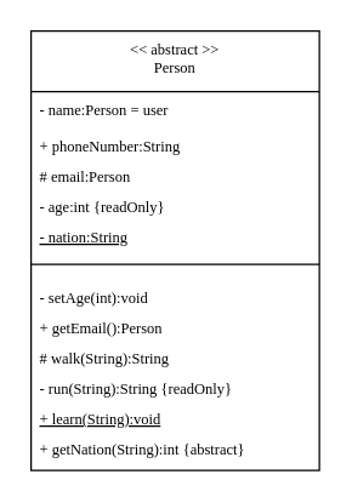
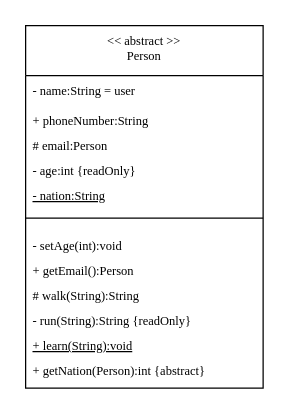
  <mxCell id="0" />
  <mxCell id="1" parent="0" />
  <mxCell id="2" value="&lt;&lt; abstract &gt;&gt;&#10;Person" style="swimlane;fontStyle=0;align=center;verticalAlign=top;childLayout=stackLayout;horizontal=1;startSize=40;horizontalStack=0;resizeParent=1;resizeLast=0;collapsible=1;marginBottom=0;rounded=0;shadow=0;strokeWidth=1;fontFamily=Verdana;fontSize=10;" parent="1" vertex="1"><mxGeometry x="20" y="20" width="190" height="290" as="geometry"><mxRectangle x="190" y="70" width="160" height="26" as="alternateBounds" /></mxGeometry></mxCell>
- <mxCell id="3" value="- name:Person = user" style="text;align=left;verticalAlign=top;spacingLeft=4;spacingRight=4;overflow=hidden;rotatable=0;points=[[0,0.5],[1,0.5]];portConstraint=eastwest;fontFamily=Verdana;fontSize=10;" vertex="1" parent="2"><mxGeometry y="40" width="190" height="24" as="geometry" /></mxCell>
+ <mxCell id="3" value="- name:String = user" style="text;align=left;verticalAlign=top;spacingLeft=4;spacingRight=4;overflow=hidden;rotatable=0;points=[[0,0.5],[1,0.5]];portConstraint=eastwest;fontFamily=Verdana;fontSize=10;" vertex="1" parent="2"><mxGeometry y="40" width="190" height="24" as="geometry" /></mxCell>
  <mxCell id="4" value="+ phoneNumber:String" style="text;align=left;verticalAlign=top;spacingLeft=4;spacingRight=4;overflow=hidden;rotatable=0;points=[[0,0.5],[1,0.5]];portConstraint=eastwest;rounded=0;shadow=0;html=0;fontFamily=Verdana;fontSize=10;" parent="2" vertex="1"><mxGeometry y="64" width="190" height="20" as="geometry" /></mxCell>
  <mxCell id="5" value="# email:Person" style="text;align=left;verticalAlign=top;spacingLeft=4;spacingRight=4;overflow=hidden;rotatable=0;points=[[0,0.5],[1,0.5]];portConstraint=eastwest;rounded=0;shadow=0;html=0;fontStyle=0;fontFamily=Verdana;fontSize=10;" parent="2" vertex="1"><mxGeometry y="84" width="190" height="20" as="geometry" /></mxCell>
  <mxCell id="6" value="- age:int {readOnly}" style="text;align=left;verticalAlign=top;spacingLeft=4;spacingRight=4;overflow=hidden;rotatable=0;points=[[0,0.5],[1,0.5]];portConstraint=eastwest;fontFamily=Verdana;fontSize=10;" parent="2" vertex="1"><mxGeometry y="104" width="190" height="20" as="geometry" /></mxCell>
  <mxCell id="7" value="- nation:String" style="text;align=left;verticalAlign=top;spacingLeft=4;spacingRight=4;overflow=hidden;rotatable=0;points=[[0,0.5],[1,0.5]];portConstraint=eastwest;fontFamily=Verdana;fontSize=10;fontStyle=4" vertex="1" parent="2"><mxGeometry y="124" width="190" height="20" as="geometry" /></mxCell>
  <mxCell id="8" value="" style="line;html=1;strokeWidth=1;align=left;verticalAlign=middle;spacingTop=-1;spacingLeft=3;spacingRight=3;rotatable=0;labelPosition=right;points=[];portConstraint=eastwest;fontFamily=Verdana;fontSize=10;" parent="2" vertex="1"><mxGeometry y="144" width="190" height="20" as="geometry" /></mxCell>
  <mxCell id="9" value="- setAge(int):void" style="text;align=left;verticalAlign=top;spacingLeft=4;spacingRight=4;overflow=hidden;rotatable=0;points=[[0,0.5],[1,0.5]];portConstraint=eastwest;fontFamily=Verdana;fontSize=10;" vertex="1" parent="2"><mxGeometry y="164" width="190" height="20" as="geometry" /></mxCell>
  <mxCell id="10" value="+ getEmail():Person" style="text;align=left;verticalAlign=top;spacingLeft=4;spacingRight=4;overflow=hidden;rotatable=0;points=[[0,0.5],[1,0.5]];portConstraint=eastwest;fontFamily=Verdana;fontSize=10;" vertex="1" parent="2"><mxGeometry y="184" width="190" height="20" as="geometry" /></mxCell>
  <mxCell id="11" value="# walk(String):String" style="text;align=left;verticalAlign=top;spacingLeft=4;spacingRight=4;overflow=hidden;rotatable=0;points=[[0,0.5],[1,0.5]];portConstraint=eastwest;fontFamily=Verdana;fontSize=10;" vertex="1" parent="2"><mxGeometry y="204" width="190" height="20" as="geometry" /></mxCell>
  <mxCell id="12" value="- run(String):String {readOnly}" style="text;align=left;verticalAlign=top;spacingLeft=4;spacingRight=4;overflow=hidden;rotatable=0;points=[[0,0.5],[1,0.5]];portConstraint=eastwest;fontFamily=Verdana;fontSize=10;" vertex="1" parent="2"><mxGeometry y="224" width="190" height="20" as="geometry" /></mxCell>
  <mxCell id="13" value="+ learn(String):void" style="text;align=left;verticalAlign=top;spacingLeft=4;spacingRight=4;overflow=hidden;rotatable=0;points=[[0,0.5],[1,0.5]];portConstraint=eastwest;fontFamily=Verdana;fontSize=10;fontStyle=4" vertex="1" parent="2"><mxGeometry y="244" width="190" height="20" as="geometry" /></mxCell>
- <mxCell id="14" value="+ getNation(String):int {abstract}" style="text;align=left;verticalAlign=top;spacingLeft=4;spacingRight=4;overflow=hidden;rotatable=0;points=[[0,0.5],[1,0.5]];portConstraint=eastwest;fontFamily=Verdana;fontSize=10;fontStyle=0" vertex="1" parent="2"><mxGeometry y="264" width="190" height="20" as="geometry" /></mxCell>
+ <mxCell id="14" value="+ getNation(Person):int {abstract}" style="text;align=left;verticalAlign=top;spacingLeft=4;spacingRight=4;overflow=hidden;rotatable=0;points=[[0,0.5],[1,0.5]];portConstraint=eastwest;fontFamily=Verdana;fontSize=10;fontStyle=0" vertex="1" parent="2"><mxGeometry y="264" width="190" height="20" as="geometry" /></mxCell>
